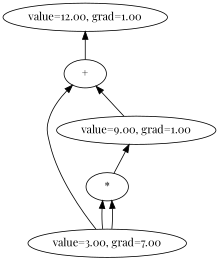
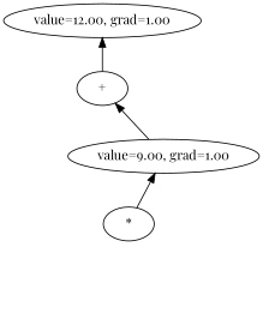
  digraph {
    rankdir=BT
    fontname="Playfair Display"
    node [fontname="Playfair Display"]
    edge [fontname="Playfair Display"]
    n1 [label="value=12.00, grad=1.00"]
    n2 [label="+" shape=ellipse]
    n3 [label="value=9.00, grad=1.00"]
    n4 [label="*" shape=ellipse]
-   n5 [label="value=3.00, grad=7.00"]
    n2 -> n1
    n3 -> n2
    n4 -> n3
-   n5 -> n2
-   n5 -> n4
-   n5 -> n4
  }
